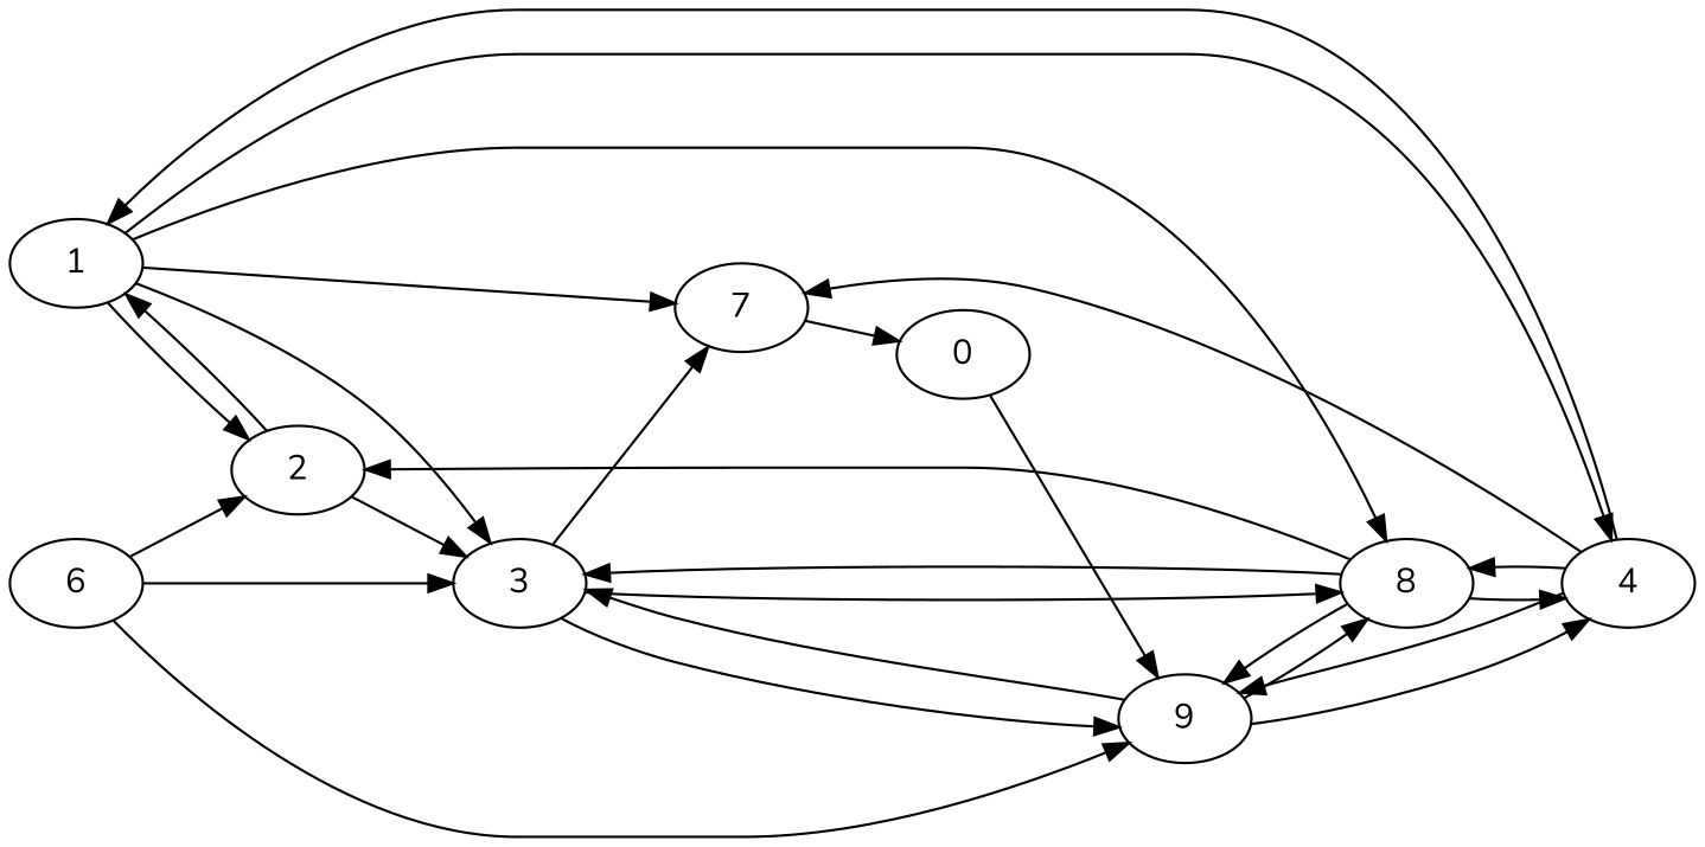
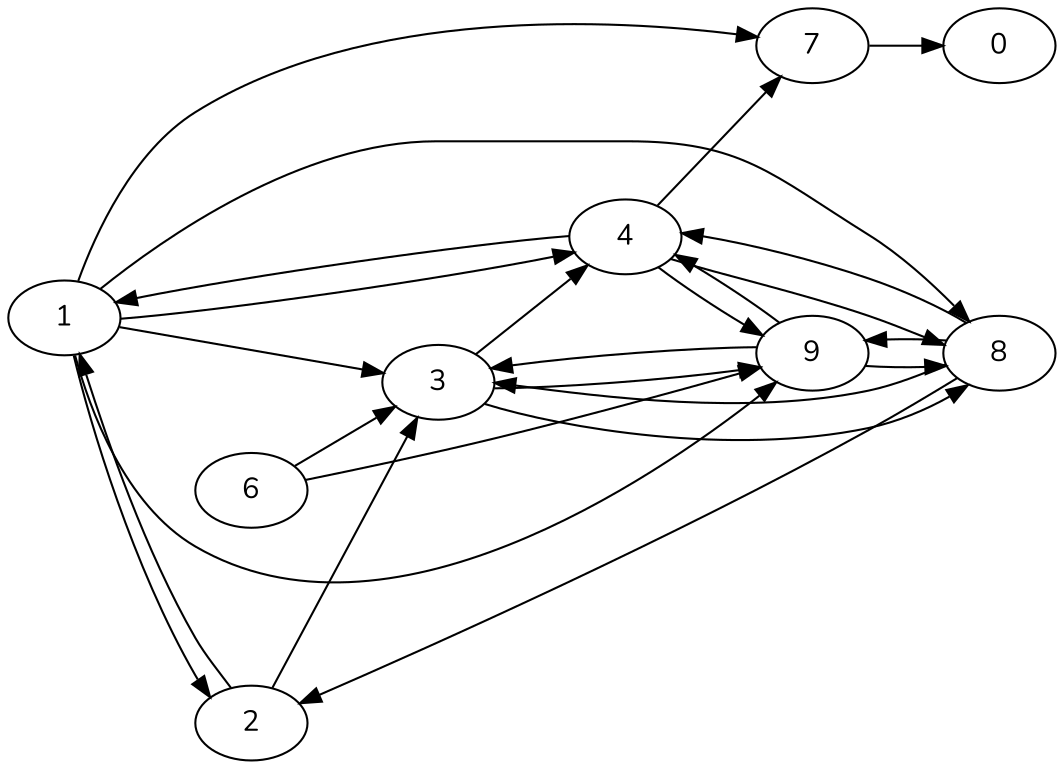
  digraph {
    fontname=Nunito
    rankdir=LR
    node [fontname=Nunito]
    edge [fontname=Nunito]
    1
    2
    3
    4
    7
    8
    9
    0
    6
    1 -> 2
    1 -> 3
    1 -> 4
    1 -> 7
    1 -> 8
-   0 -> 9
+   1 -> 9
    2 -> 1
    2 -> 3
-   3 -> 7
+   3 -> 4
    3 -> 8
    3 -> 9
    4 -> 1
    4 -> 7
    4 -> 8
    4 -> 9
    7 -> 0
    8 -> 2
    8 -> 3
    8 -> 4
    8 -> 9
    9 -> 3
    9 -> 4
    9 -> 8
-   6 -> 2
    6 -> 3
    6 -> 9
  }
